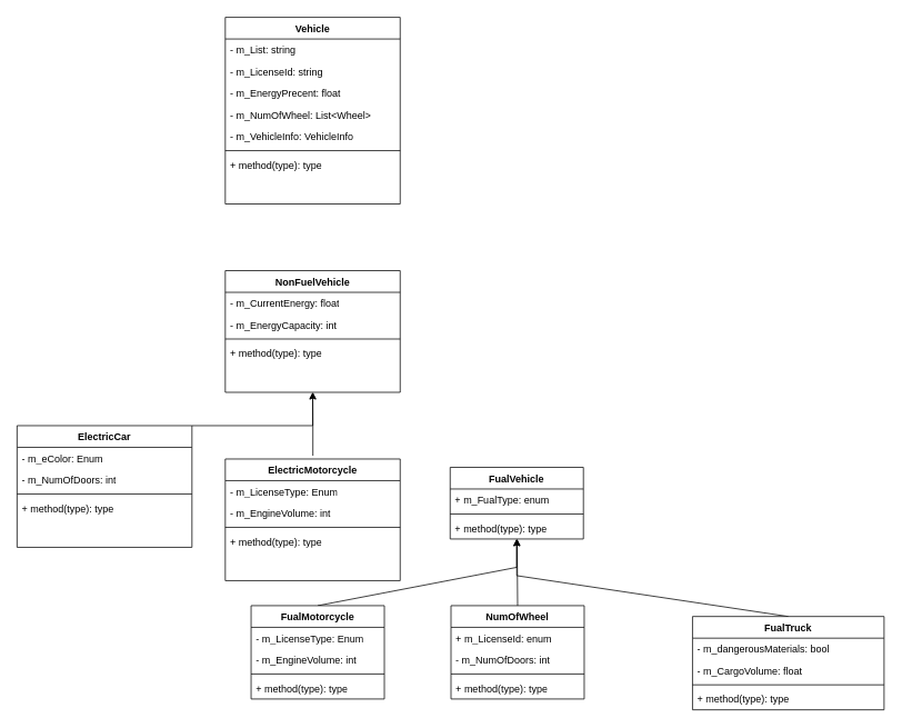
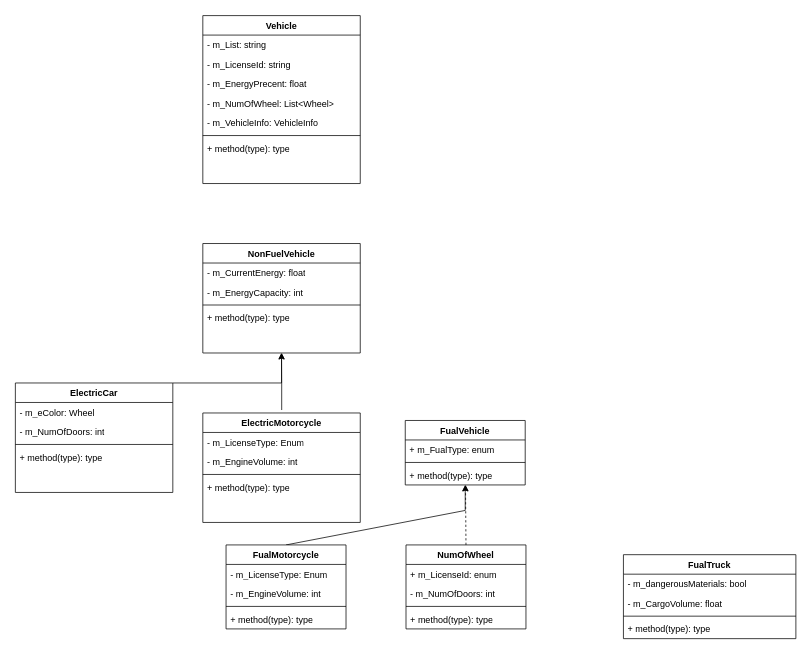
  <mxCell id="0" />
  <mxCell id="1" parent="0" />
- <mxCell id="2" value="" style="edgeStyle=none;rounded=0;orthogonalLoop=1;jettySize=auto;html=1;exitX=0.5;exitY=0;exitDx=0;exitDy=0;" edge="1" parent="1" source="44" target="29"><mxGeometry relative="1" as="geometry"><mxPoint x="750" y="680" as="sourcePoint" /><mxPoint x="890" y="920" as="targetPoint" /><Array as="points"><mxPoint x="620" y="690" /></Array></mxGeometry></mxCell>
  <mxCell id="3" value="Vehicle" style="swimlane;fontStyle=1;align=center;verticalAlign=top;childLayout=stackLayout;horizontal=1;startSize=26;horizontalStack=0;resizeParent=1;resizeParentMax=0;resizeLast=0;collapsible=1;marginBottom=0;whiteSpace=wrap;html=1;" vertex="1" parent="1"><mxGeometry x="270" y="20" width="210" height="224" as="geometry"><mxRectangle x="330" y="90" width="90" height="30" as="alternateBounds" /></mxGeometry></mxCell>
  <mxCell id="4" value="- m_List: string" style="text;strokeColor=none;fillColor=none;align=left;verticalAlign=top;spacingLeft=4;spacingRight=4;overflow=hidden;rotatable=0;points=[[0,0.5],[1,0.5]];portConstraint=eastwest;whiteSpace=wrap;html=1;" vertex="1" parent="3"><mxGeometry y="26" width="210" height="26" as="geometry" /></mxCell>
  <mxCell id="5" value="- m_LicenseId: string" style="text;strokeColor=none;fillColor=none;align=left;verticalAlign=top;spacingLeft=4;spacingRight=4;overflow=hidden;rotatable=0;points=[[0,0.5],[1,0.5]];portConstraint=eastwest;whiteSpace=wrap;html=1;" vertex="1" parent="3"><mxGeometry y="52" width="210" height="26" as="geometry" /></mxCell>
  <mxCell id="6" value="- m_EnergyPrecent: float" style="text;strokeColor=none;fillColor=none;align=left;verticalAlign=top;spacingLeft=4;spacingRight=4;overflow=hidden;rotatable=0;points=[[0,0.5],[1,0.5]];portConstraint=eastwest;whiteSpace=wrap;html=1;" vertex="1" parent="3"><mxGeometry y="78" width="210" height="26" as="geometry" /></mxCell>
  <mxCell id="7" value="- m_NumOfWheel: List&amp;lt;Wheel&amp;gt;" style="text;strokeColor=none;fillColor=none;align=left;verticalAlign=top;spacingLeft=4;spacingRight=4;overflow=hidden;rotatable=0;points=[[0,0.5],[1,0.5]];portConstraint=eastwest;whiteSpace=wrap;html=1;" vertex="1" parent="3"><mxGeometry y="104" width="210" height="26" as="geometry" /></mxCell>
  <mxCell id="8" value="- m_VehicleInfo: VehicleInfo" style="text;strokeColor=none;fillColor=none;align=left;verticalAlign=top;spacingLeft=4;spacingRight=4;overflow=hidden;rotatable=0;points=[[0,0.5],[1,0.5]];portConstraint=eastwest;whiteSpace=wrap;html=1;" vertex="1" parent="3"><mxGeometry y="130" width="210" height="26" as="geometry" /></mxCell>
  <mxCell id="9" value="" style="line;strokeWidth=1;fillColor=none;align=left;verticalAlign=middle;spacingTop=-1;spacingLeft=3;spacingRight=3;rotatable=0;labelPosition=right;points=[];portConstraint=eastwest;strokeColor=inherit;" vertex="1" parent="3"><mxGeometry y="156" width="210" height="8" as="geometry" /></mxCell>
  <mxCell id="10" value="+ method(type): type" style="text;strokeColor=none;fillColor=none;align=left;verticalAlign=top;spacingLeft=4;spacingRight=4;overflow=hidden;rotatable=0;points=[[0,0.5],[1,0.5]];portConstraint=eastwest;whiteSpace=wrap;html=1;" vertex="1" parent="3"><mxGeometry y="164" width="210" height="60" as="geometry" /></mxCell>
  <mxCell id="11" value="" style="edgeStyle=orthogonalEdgeStyle;rounded=0;orthogonalLoop=1;jettySize=auto;html=1;" edge="1" parent="1" source="18" target="13"><mxGeometry relative="1" as="geometry"><Array as="points"><mxPoint x="375" y="510" /></Array></mxGeometry></mxCell>
  <mxCell id="12" value="" style="edgeStyle=orthogonalEdgeStyle;rounded=0;orthogonalLoop=1;jettySize=auto;html=1;exitX=0.501;exitY=-0.027;exitDx=0;exitDy=0;exitPerimeter=0;" edge="1" parent="1" source="23" target="13"><mxGeometry relative="1" as="geometry"><mxPoint x="410" y="480" as="targetPoint" /></mxGeometry></mxCell>
  <mxCell id="13" value="NonFuelVehicle" style="swimlane;fontStyle=1;align=center;verticalAlign=top;childLayout=stackLayout;horizontal=1;startSize=26;horizontalStack=0;resizeParent=1;resizeParentMax=0;resizeLast=0;collapsible=1;marginBottom=0;whiteSpace=wrap;html=1;" vertex="1" parent="1"><mxGeometry x="270" y="324" width="210" height="146" as="geometry"><mxRectangle x="330" y="90" width="90" height="30" as="alternateBounds" /></mxGeometry></mxCell>
  <mxCell id="14" value="- m_CurrentEnergy: float&lt;br&gt;" style="text;strokeColor=none;fillColor=none;align=left;verticalAlign=top;spacingLeft=4;spacingRight=4;overflow=hidden;rotatable=0;points=[[0,0.5],[1,0.5]];portConstraint=eastwest;whiteSpace=wrap;html=1;" vertex="1" parent="13"><mxGeometry y="26" width="210" height="26" as="geometry" /></mxCell>
  <mxCell id="15" value="- m_EnergyCapacity: int" style="text;strokeColor=none;fillColor=none;align=left;verticalAlign=top;spacingLeft=4;spacingRight=4;overflow=hidden;rotatable=0;points=[[0,0.5],[1,0.5]];portConstraint=eastwest;whiteSpace=wrap;html=1;" vertex="1" parent="13"><mxGeometry y="52" width="210" height="26" as="geometry" /></mxCell>
  <mxCell id="16" value="" style="line;strokeWidth=1;fillColor=none;align=left;verticalAlign=middle;spacingTop=-1;spacingLeft=3;spacingRight=3;rotatable=0;labelPosition=right;points=[];portConstraint=eastwest;strokeColor=inherit;" vertex="1" parent="13"><mxGeometry y="78" width="210" height="8" as="geometry" /></mxCell>
  <mxCell id="17" value="+ method(type): type" style="text;strokeColor=none;fillColor=none;align=left;verticalAlign=top;spacingLeft=4;spacingRight=4;overflow=hidden;rotatable=0;points=[[0,0.5],[1,0.5]];portConstraint=eastwest;whiteSpace=wrap;html=1;" vertex="1" parent="13"><mxGeometry y="86" width="210" height="60" as="geometry" /></mxCell>
  <mxCell id="18" value="ElectricCar" style="swimlane;fontStyle=1;align=center;verticalAlign=top;childLayout=stackLayout;horizontal=1;startSize=26;horizontalStack=0;resizeParent=1;resizeParentMax=0;resizeLast=0;collapsible=1;marginBottom=0;whiteSpace=wrap;html=1;" vertex="1" parent="1"><mxGeometry x="20" y="510" width="210" height="146" as="geometry"><mxRectangle x="330" y="90" width="90" height="30" as="alternateBounds" /></mxGeometry></mxCell>
- <mxCell id="19" value="- m_eColor: Enum" style="text;strokeColor=none;fillColor=none;align=left;verticalAlign=top;spacingLeft=4;spacingRight=4;overflow=hidden;rotatable=0;points=[[0,0.5],[1,0.5]];portConstraint=eastwest;whiteSpace=wrap;html=1;" vertex="1" parent="18"><mxGeometry y="26" width="210" height="26" as="geometry" /></mxCell>
+ <mxCell id="19" value="- m_eColor: Wheel" style="text;strokeColor=none;fillColor=none;align=left;verticalAlign=top;spacingLeft=4;spacingRight=4;overflow=hidden;rotatable=0;points=[[0,0.5],[1,0.5]];portConstraint=eastwest;whiteSpace=wrap;html=1;" vertex="1" parent="18"><mxGeometry y="26" width="210" height="26" as="geometry" /></mxCell>
  <mxCell id="20" value="- m_NumOfDoors: int" style="text;strokeColor=none;fillColor=none;align=left;verticalAlign=top;spacingLeft=4;spacingRight=4;overflow=hidden;rotatable=0;points=[[0,0.5],[1,0.5]];portConstraint=eastwest;whiteSpace=wrap;html=1;" vertex="1" parent="18"><mxGeometry y="52" width="210" height="26" as="geometry" /></mxCell>
  <mxCell id="21" value="" style="line;strokeWidth=1;fillColor=none;align=left;verticalAlign=middle;spacingTop=-1;spacingLeft=3;spacingRight=3;rotatable=0;labelPosition=right;points=[];portConstraint=eastwest;strokeColor=inherit;" vertex="1" parent="18"><mxGeometry y="78" width="210" height="8" as="geometry" /></mxCell>
  <mxCell id="22" value="+ method(type): type" style="text;strokeColor=none;fillColor=none;align=left;verticalAlign=top;spacingLeft=4;spacingRight=4;overflow=hidden;rotatable=0;points=[[0,0.5],[1,0.5]];portConstraint=eastwest;whiteSpace=wrap;html=1;" vertex="1" parent="18"><mxGeometry y="86" width="210" height="60" as="geometry" /></mxCell>
  <mxCell id="23" value="ElectricMotorcycle" style="swimlane;fontStyle=1;align=center;verticalAlign=top;childLayout=stackLayout;horizontal=1;startSize=26;horizontalStack=0;resizeParent=1;resizeParentMax=0;resizeLast=0;collapsible=1;marginBottom=0;whiteSpace=wrap;html=1;" vertex="1" parent="1"><mxGeometry x="270" y="550" width="210" height="146" as="geometry"><mxRectangle x="330" y="90" width="90" height="30" as="alternateBounds" /></mxGeometry></mxCell>
  <mxCell id="24" value="- m_LicenseType: Enum" style="text;strokeColor=none;fillColor=none;align=left;verticalAlign=top;spacingLeft=4;spacingRight=4;overflow=hidden;rotatable=0;points=[[0,0.5],[1,0.5]];portConstraint=eastwest;whiteSpace=wrap;html=1;" vertex="1" parent="23"><mxGeometry y="26" width="210" height="26" as="geometry" /></mxCell>
  <mxCell id="25" value="- m_EngineVolume: int" style="text;strokeColor=none;fillColor=none;align=left;verticalAlign=top;spacingLeft=4;spacingRight=4;overflow=hidden;rotatable=0;points=[[0,0.5],[1,0.5]];portConstraint=eastwest;whiteSpace=wrap;html=1;" vertex="1" parent="23"><mxGeometry y="52" width="210" height="26" as="geometry" /></mxCell>
  <mxCell id="26" value="" style="line;strokeWidth=1;fillColor=none;align=left;verticalAlign=middle;spacingTop=-1;spacingLeft=3;spacingRight=3;rotatable=0;labelPosition=right;points=[];portConstraint=eastwest;strokeColor=inherit;" vertex="1" parent="23"><mxGeometry y="78" width="210" height="8" as="geometry" /></mxCell>
  <mxCell id="27" value="+ method(type): type" style="text;strokeColor=none;fillColor=none;align=left;verticalAlign=top;spacingLeft=4;spacingRight=4;overflow=hidden;rotatable=0;points=[[0,0.5],[1,0.5]];portConstraint=eastwest;whiteSpace=wrap;html=1;" vertex="1" parent="23"><mxGeometry y="86" width="210" height="60" as="geometry" /></mxCell>
- <mxCell id="28" value="" style="edgeStyle=none;rounded=0;orthogonalLoop=1;jettySize=auto;html=1;exitX=0.5;exitY=0;exitDx=0;exitDy=0;" edge="1" parent="1" source="34" target="29"><mxGeometry relative="1" as="geometry"><mxPoint x="940" y="650" as="targetPoint" /></mxGeometry></mxCell>
+ <mxCell id="28" value="" style="edgeStyle=none;rounded=0;orthogonalLoop=1;jettySize=auto;html=1;exitX=0.5;exitY=0;exitDx=0;exitDy=0;dashed=1;" edge="1" parent="1" source="34" target="29"><mxGeometry relative="1" as="geometry"><mxPoint x="940" y="650" as="targetPoint" /></mxGeometry></mxCell>
  <mxCell id="29" value="FualVehicle" style="swimlane;fontStyle=1;align=center;verticalAlign=top;childLayout=stackLayout;horizontal=1;startSize=26;horizontalStack=0;resizeParent=1;resizeParentMax=0;resizeLast=0;collapsible=1;marginBottom=0;whiteSpace=wrap;html=1;" vertex="1" parent="1"><mxGeometry x="540" y="560" width="160" height="86" as="geometry" /></mxCell>
  <mxCell id="30" value="+ m_FualType: enum" style="text;strokeColor=none;fillColor=none;align=left;verticalAlign=top;spacingLeft=4;spacingRight=4;overflow=hidden;rotatable=0;points=[[0,0.5],[1,0.5]];portConstraint=eastwest;whiteSpace=wrap;html=1;" vertex="1" parent="29"><mxGeometry y="26" width="160" height="26" as="geometry" /></mxCell>
  <mxCell id="31" value="" style="line;strokeWidth=1;fillColor=none;align=left;verticalAlign=middle;spacingTop=-1;spacingLeft=3;spacingRight=3;rotatable=0;labelPosition=right;points=[];portConstraint=eastwest;strokeColor=inherit;" vertex="1" parent="29"><mxGeometry y="52" width="160" height="8" as="geometry" /></mxCell>
  <mxCell id="32" value="+ method(type): type" style="text;strokeColor=none;fillColor=none;align=left;verticalAlign=top;spacingLeft=4;spacingRight=4;overflow=hidden;rotatable=0;points=[[0,0.5],[1,0.5]];portConstraint=eastwest;whiteSpace=wrap;html=1;" vertex="1" parent="29"><mxGeometry y="60" width="160" height="26" as="geometry" /></mxCell>
  <mxCell id="33" value="" style="edgeStyle=none;rounded=0;orthogonalLoop=1;jettySize=auto;html=1;exitX=0.5;exitY=0;exitDx=0;exitDy=0;" edge="1" parent="1" source="39" target="29"><mxGeometry relative="1" as="geometry"><mxPoint x="510" y="670" as="targetPoint" /><Array as="points"><mxPoint x="620" y="680" /></Array></mxGeometry></mxCell>
  <mxCell id="34" value="NumOfWheel" style="swimlane;fontStyle=1;align=center;verticalAlign=top;childLayout=stackLayout;horizontal=1;startSize=26;horizontalStack=0;resizeParent=1;resizeParentMax=0;resizeLast=0;collapsible=1;marginBottom=0;whiteSpace=wrap;html=1;" vertex="1" parent="1"><mxGeometry x="541" y="726" width="160" height="112" as="geometry" /></mxCell>
  <mxCell id="35" value="+ m_LicenseId: enum" style="text;strokeColor=none;fillColor=none;align=left;verticalAlign=top;spacingLeft=4;spacingRight=4;overflow=hidden;rotatable=0;points=[[0,0.5],[1,0.5]];portConstraint=eastwest;whiteSpace=wrap;html=1;" vertex="1" parent="34"><mxGeometry y="26" width="160" height="26" as="geometry" /></mxCell>
  <mxCell id="36" value="- m_NumOfDoors: int" style="text;strokeColor=none;fillColor=none;align=left;verticalAlign=top;spacingLeft=4;spacingRight=4;overflow=hidden;rotatable=0;points=[[0,0.5],[1,0.5]];portConstraint=eastwest;whiteSpace=wrap;html=1;" vertex="1" parent="34"><mxGeometry y="52" width="160" height="26" as="geometry" /></mxCell>
  <mxCell id="37" value="" style="line;strokeWidth=1;fillColor=none;align=left;verticalAlign=middle;spacingTop=-1;spacingLeft=3;spacingRight=3;rotatable=0;labelPosition=right;points=[];portConstraint=eastwest;strokeColor=inherit;" vertex="1" parent="34"><mxGeometry y="78" width="160" height="8" as="geometry" /></mxCell>
  <mxCell id="38" value="+ method(type): type" style="text;strokeColor=none;fillColor=none;align=left;verticalAlign=top;spacingLeft=4;spacingRight=4;overflow=hidden;rotatable=0;points=[[0,0.5],[1,0.5]];portConstraint=eastwest;whiteSpace=wrap;html=1;" vertex="1" parent="34"><mxGeometry y="86" width="160" height="26" as="geometry" /></mxCell>
  <mxCell id="39" value="FualMotorcycle" style="swimlane;fontStyle=1;align=center;verticalAlign=top;childLayout=stackLayout;horizontal=1;startSize=26;horizontalStack=0;resizeParent=1;resizeParentMax=0;resizeLast=0;collapsible=1;marginBottom=0;whiteSpace=wrap;html=1;" vertex="1" parent="1"><mxGeometry x="301" y="726" width="160" height="112" as="geometry" /></mxCell>
  <mxCell id="40" value="- m_LicenseType: Enum" style="text;strokeColor=none;fillColor=none;align=left;verticalAlign=top;spacingLeft=4;spacingRight=4;overflow=hidden;rotatable=0;points=[[0,0.5],[1,0.5]];portConstraint=eastwest;whiteSpace=wrap;html=1;" vertex="1" parent="39"><mxGeometry y="26" width="160" height="26" as="geometry" /></mxCell>
  <mxCell id="41" value="- m_EngineVolume: int" style="text;strokeColor=none;fillColor=none;align=left;verticalAlign=top;spacingLeft=4;spacingRight=4;overflow=hidden;rotatable=0;points=[[0,0.5],[1,0.5]];portConstraint=eastwest;whiteSpace=wrap;html=1;" vertex="1" parent="39"><mxGeometry y="52" width="160" height="26" as="geometry" /></mxCell>
  <mxCell id="42" value="" style="line;strokeWidth=1;fillColor=none;align=left;verticalAlign=middle;spacingTop=-1;spacingLeft=3;spacingRight=3;rotatable=0;labelPosition=right;points=[];portConstraint=eastwest;strokeColor=inherit;" vertex="1" parent="39"><mxGeometry y="78" width="160" height="8" as="geometry" /></mxCell>
  <mxCell id="43" value="+ method(type): type" style="text;strokeColor=none;fillColor=none;align=left;verticalAlign=top;spacingLeft=4;spacingRight=4;overflow=hidden;rotatable=0;points=[[0,0.5],[1,0.5]];portConstraint=eastwest;whiteSpace=wrap;html=1;" vertex="1" parent="39"><mxGeometry y="86" width="160" height="26" as="geometry" /></mxCell>
  <mxCell id="44" value="FualTruck" style="swimlane;fontStyle=1;align=center;verticalAlign=top;childLayout=stackLayout;horizontal=1;startSize=26;horizontalStack=0;resizeParent=1;resizeParentMax=0;resizeLast=0;collapsible=1;marginBottom=0;whiteSpace=wrap;html=1;" vertex="1" parent="1"><mxGeometry x="831" y="739" width="230" height="112" as="geometry" /></mxCell>
  <mxCell id="45" value="- m_dangerousMaterials: bool" style="text;strokeColor=none;fillColor=none;align=left;verticalAlign=top;spacingLeft=4;spacingRight=4;overflow=hidden;rotatable=0;points=[[0,0.5],[1,0.5]];portConstraint=eastwest;whiteSpace=wrap;html=1;" vertex="1" parent="44"><mxGeometry y="26" width="230" height="26" as="geometry" /></mxCell>
  <mxCell id="46" value="- m_CargoVolume: float" style="text;strokeColor=none;fillColor=none;align=left;verticalAlign=top;spacingLeft=4;spacingRight=4;overflow=hidden;rotatable=0;points=[[0,0.5],[1,0.5]];portConstraint=eastwest;whiteSpace=wrap;html=1;" vertex="1" parent="44"><mxGeometry y="52" width="230" height="26" as="geometry" /></mxCell>
  <mxCell id="47" value="" style="line;strokeWidth=1;fillColor=none;align=left;verticalAlign=middle;spacingTop=-1;spacingLeft=3;spacingRight=3;rotatable=0;labelPosition=right;points=[];portConstraint=eastwest;strokeColor=inherit;" vertex="1" parent="44"><mxGeometry y="78" width="230" height="8" as="geometry" /></mxCell>
  <mxCell id="48" value="+ method(type): type" style="text;strokeColor=none;fillColor=none;align=left;verticalAlign=top;spacingLeft=4;spacingRight=4;overflow=hidden;rotatable=0;points=[[0,0.5],[1,0.5]];portConstraint=eastwest;whiteSpace=wrap;html=1;" vertex="1" parent="44"><mxGeometry y="86" width="230" height="26" as="geometry" /></mxCell>
